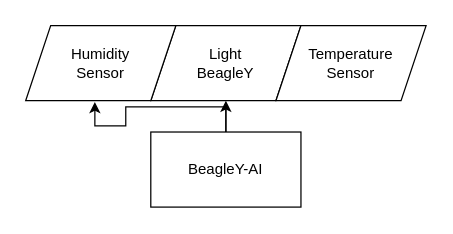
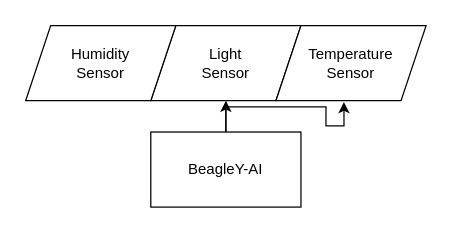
  <mxCell id="0" />
  <mxCell id="1" parent="0" />
  <mxCell id="2" value="" style="edgeStyle=orthogonalEdgeStyle;rounded=0;orthogonalLoop=1;jettySize=auto;html=1;" edge="1" parent="1" source="4" target="5"><mxGeometry relative="1" as="geometry" /></mxCell>
+ <mxCell id="3" style="edgeStyle=orthogonalEdgeStyle;rounded=0;orthogonalLoop=1;jettySize=auto;html=1;exitX=0.5;exitY=0;exitDx=0;exitDy=0;entryX=0.453;entryY=1.017;entryDx=0;entryDy=0;entryPerimeter=0;" edge="1" parent="1" source="4" target="6"><mxGeometry relative="1" as="geometry"><mxPoint x="310" y="90" as="targetPoint" /></mxGeometry></mxCell>
  <mxCell id="4" value="BeagleY-AI" style="rounded=0;whiteSpace=wrap;html=1;" vertex="1" parent="1"><mxGeometry x="120" y="105" width="120" height="60" as="geometry" /></mxCell>
- <mxCell id="5" value="Light&lt;div&gt;BeagleY&lt;/div&gt;" style="shape=parallelogram;perimeter=parallelogramPerimeter;whiteSpace=wrap;html=1;fixedSize=1;rounded=0;" vertex="1" parent="1"><mxGeometry x="120" y="20" width="120" height="60" as="geometry" /></mxCell>
+ <mxCell id="5" value="Light&lt;div&gt;Sensor&lt;/div&gt;" style="shape=parallelogram;perimeter=parallelogramPerimeter;whiteSpace=wrap;html=1;fixedSize=1;rounded=0;" vertex="1" parent="1"><mxGeometry x="120" y="20" width="120" height="60" as="geometry" /></mxCell>
  <mxCell id="6" value="Temperature&lt;div&gt;Sensor&lt;/div&gt;" style="shape=parallelogram;perimeter=parallelogramPerimeter;whiteSpace=wrap;html=1;fixedSize=1;rounded=0;" vertex="1" parent="1"><mxGeometry x="220" y="20" width="120" height="60" as="geometry" /></mxCell>
  <mxCell id="7" value="Humidity&lt;div&gt;Sensor&lt;/div&gt;" style="shape=parallelogram;perimeter=parallelogramPerimeter;whiteSpace=wrap;html=1;fixedSize=1;rounded=0;" vertex="1" parent="1"><mxGeometry x="20" y="20" width="120" height="60" as="geometry" /></mxCell>
- <mxCell id="8" style="edgeStyle=orthogonalEdgeStyle;rounded=0;orthogonalLoop=1;jettySize=auto;html=1;entryX=0.461;entryY=1.017;entryDx=0;entryDy=0;entryPerimeter=0;" edge="1" parent="1" source="4" target="7"><mxGeometry relative="1" as="geometry" /></mxCell>
